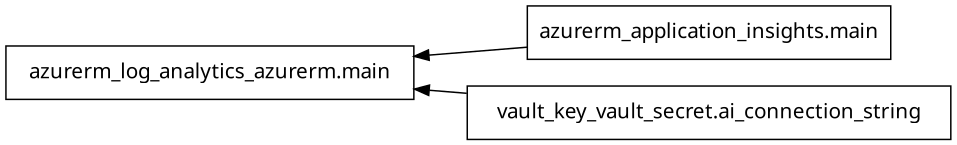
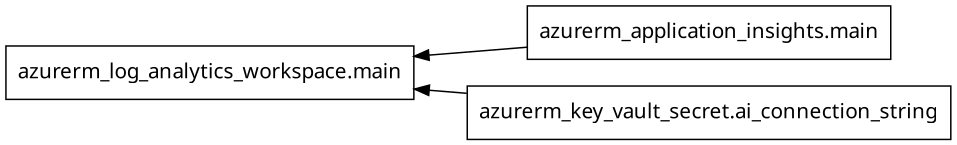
  digraph {
    rankdir=RL
    node [fontname="sans-serif" shape=rect]
    n1 [label="azurerm_application_insights.main"]
-   n2 [label="azurerm_log_analytics_azurerm.main"]
-   n3 [label="vault_key_vault_secret.ai_connection_string"]
+   n2 [label="azurerm_log_analytics_workspace.main"]
+   n3 [label="azurerm_key_vault_secret.ai_connection_string"]
    n1 -> n2
    n3 -> n2
  }
